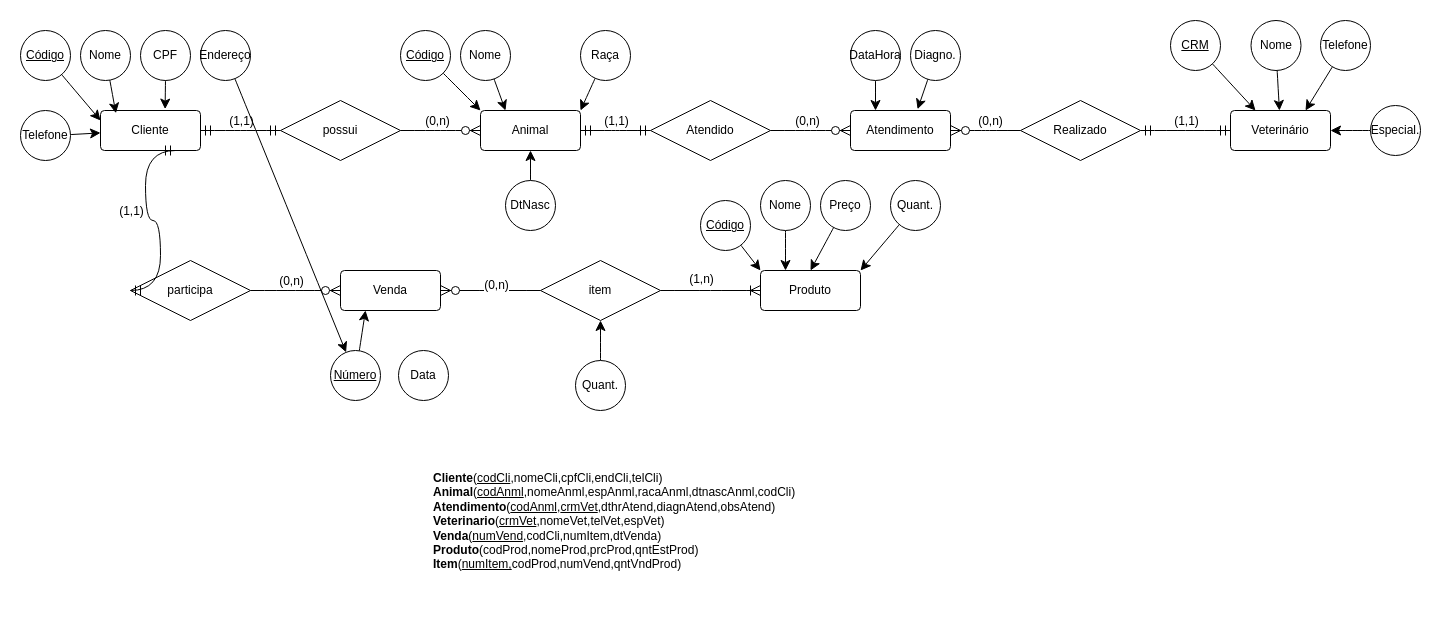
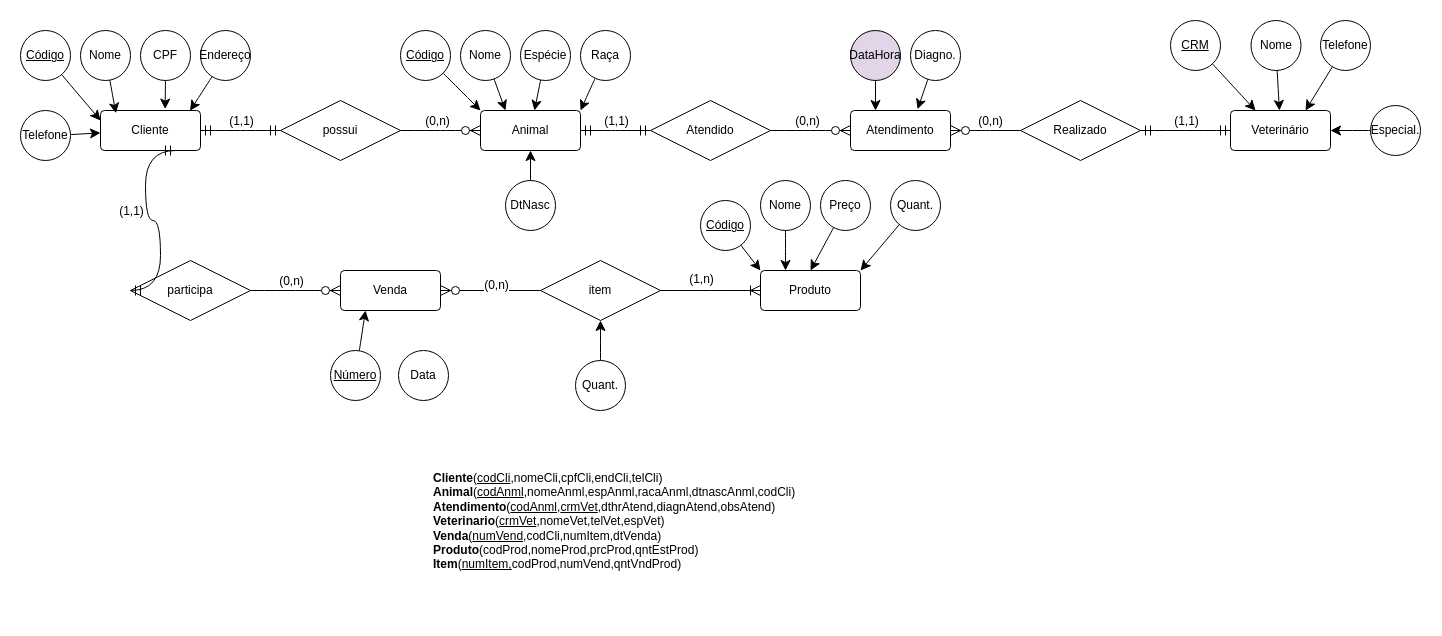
  <mxCell id="0" />
  <mxCell id="1" parent="0" />
  <mxCell id="2" value="Cliente" style="rounded=1;arcSize=10;whiteSpace=wrap;html=1;align=center;" vertex="1" parent="1"><mxGeometry x="100" y="110" width="100" height="40" as="geometry" /></mxCell>
  <mxCell id="3" value="Animal" style="rounded=1;arcSize=10;whiteSpace=wrap;html=1;align=center;" vertex="1" parent="1"><mxGeometry x="480" y="110" width="100" height="40" as="geometry" /></mxCell>
  <mxCell id="4" value="Veterinário" style="rounded=1;arcSize=10;whiteSpace=wrap;html=1;align=center;" vertex="1" parent="1"><mxGeometry x="1230" y="110" width="100" height="40" as="geometry" /></mxCell>
  <mxCell id="5" value="Produto" style="rounded=1;arcSize=10;whiteSpace=wrap;html=1;align=center;" vertex="1" parent="1"><mxGeometry x="760" y="270" width="100" height="40" as="geometry" /></mxCell>
  <mxCell id="6" value="Venda" style="rounded=1;arcSize=10;whiteSpace=wrap;html=1;align=center;" vertex="1" parent="1"><mxGeometry x="340" y="270" width="100" height="40" as="geometry" /></mxCell>
  <mxCell id="7" value="possui" style="shape=rhombus;perimeter=rhombusPerimeter;whiteSpace=wrap;html=1;align=center;" vertex="1" parent="1"><mxGeometry x="280" y="100" width="120" height="60" as="geometry" /></mxCell>
  <mxCell id="8" value="" style="edgeStyle=entityRelationEdgeStyle;fontSize=12;html=1;endArrow=ERzeroToMany;endFill=1;rounded=0;startSize=8;endSize=8;curved=1;exitX=1;exitY=0.5;exitDx=0;exitDy=0;" edge="1" parent="1" source="7"><mxGeometry width="100" height="100" relative="1" as="geometry"><mxPoint x="410" y="120" as="sourcePoint" /><mxPoint x="480" y="130" as="targetPoint" /></mxGeometry></mxCell>
  <mxCell id="9" value="(0,n)" style="edgeLabel;html=1;align=center;verticalAlign=middle;resizable=0;points=[];fontSize=12;" vertex="1" connectable="0" parent="8"><mxGeometry x="-0.108" y="2" relative="1" as="geometry"><mxPoint y="-8" as="offset" /></mxGeometry></mxCell>
  <mxCell id="10" value="" style="edgeStyle=entityRelationEdgeStyle;fontSize=12;html=1;endArrow=ERmandOne;startArrow=ERmandOne;rounded=0;startSize=8;endSize=8;curved=1;exitX=1;exitY=0.5;exitDx=0;exitDy=0;entryX=0;entryY=0.5;entryDx=0;entryDy=0;" edge="1" parent="1" source="2" target="7"><mxGeometry width="100" height="100" relative="1" as="geometry"><mxPoint x="250" y="250" as="sourcePoint" /><mxPoint x="350" y="150" as="targetPoint" /></mxGeometry></mxCell>
  <mxCell id="11" value="(1,1)" style="edgeLabel;html=1;align=center;verticalAlign=middle;resizable=0;points=[];fontSize=12;" vertex="1" connectable="0" parent="10"><mxGeometry x="-0.008" y="1" relative="1" as="geometry"><mxPoint y="-9" as="offset" /></mxGeometry></mxCell>
  <mxCell id="12" value="Realizado" style="shape=rhombus;perimeter=rhombusPerimeter;whiteSpace=wrap;html=1;align=center;" vertex="1" parent="1"><mxGeometry x="1020" y="100" width="120" height="60" as="geometry" /></mxCell>
  <mxCell id="13" value="Atendimento" style="rounded=1;arcSize=10;whiteSpace=wrap;html=1;align=center;" vertex="1" parent="1"><mxGeometry x="850" y="110" width="100" height="40" as="geometry" /></mxCell>
  <mxCell id="14" value="Atendido" style="shape=rhombus;perimeter=rhombusPerimeter;whiteSpace=wrap;html=1;align=center;" vertex="1" parent="1"><mxGeometry x="650" y="100" width="120" height="60" as="geometry" /></mxCell>
  <mxCell id="15" value="" style="edgeStyle=entityRelationEdgeStyle;fontSize=12;html=1;endArrow=ERzeroToMany;endFill=1;rounded=0;startSize=8;endSize=8;curved=1;exitX=1;exitY=0.5;exitDx=0;exitDy=0;entryX=0;entryY=0.5;entryDx=0;entryDy=0;" edge="1" parent="1" source="14" target="13"><mxGeometry width="100" height="100" relative="1" as="geometry"><mxPoint x="410" y="140" as="sourcePoint" /><mxPoint x="490" y="140" as="targetPoint" /></mxGeometry></mxCell>
  <mxCell id="16" value="(0,n)" style="edgeLabel;html=1;align=center;verticalAlign=middle;resizable=0;points=[];fontSize=12;" vertex="1" connectable="0" parent="15"><mxGeometry x="-0.108" y="2" relative="1" as="geometry"><mxPoint y="-8" as="offset" /></mxGeometry></mxCell>
  <mxCell id="17" value="" style="edgeStyle=entityRelationEdgeStyle;fontSize=12;html=1;endArrow=ERzeroToMany;endFill=1;rounded=0;startSize=8;endSize=8;curved=1;exitX=0;exitY=0.5;exitDx=0;exitDy=0;entryX=1;entryY=0.5;entryDx=0;entryDy=0;" edge="1" parent="1" source="12" target="13"><mxGeometry width="100" height="100" relative="1" as="geometry"><mxPoint x="780" y="140" as="sourcePoint" /><mxPoint x="850" y="140" as="targetPoint" /></mxGeometry></mxCell>
  <mxCell id="18" value="(0,n)" style="edgeLabel;html=1;align=center;verticalAlign=middle;resizable=0;points=[];fontSize=12;" vertex="1" connectable="0" parent="17"><mxGeometry x="-0.108" y="2" relative="1" as="geometry"><mxPoint y="-12" as="offset" /></mxGeometry></mxCell>
  <mxCell id="19" value="" style="edgeStyle=entityRelationEdgeStyle;fontSize=12;html=1;endArrow=ERmandOne;startArrow=ERmandOne;rounded=0;startSize=8;endSize=8;curved=1;exitX=1;exitY=0.5;exitDx=0;exitDy=0;entryX=0;entryY=0.5;entryDx=0;entryDy=0;" edge="1" parent="1" source="12" target="4"><mxGeometry width="100" height="100" relative="1" as="geometry"><mxPoint x="1130" y="190" as="sourcePoint" /><mxPoint x="1210" y="190" as="targetPoint" /></mxGeometry></mxCell>
  <mxCell id="20" value="(1,1)" style="edgeLabel;html=1;align=center;verticalAlign=middle;resizable=0;points=[];fontSize=12;" vertex="1" connectable="0" parent="19"><mxGeometry x="-0.008" y="1" relative="1" as="geometry"><mxPoint y="-9" as="offset" /></mxGeometry></mxCell>
  <mxCell id="21" value="" style="edgeStyle=entityRelationEdgeStyle;fontSize=12;html=1;endArrow=ERmandOne;startArrow=ERmandOne;rounded=0;startSize=8;endSize=8;curved=1;exitX=1;exitY=0.5;exitDx=0;exitDy=0;entryX=0;entryY=0.5;entryDx=0;entryDy=0;" edge="1" parent="1" source="3" target="14"><mxGeometry width="100" height="100" relative="1" as="geometry"><mxPoint x="1150" y="140" as="sourcePoint" /><mxPoint x="1240" y="140" as="targetPoint" /></mxGeometry></mxCell>
  <mxCell id="22" value="(1,1)" style="edgeLabel;html=1;align=center;verticalAlign=middle;resizable=0;points=[];fontSize=12;" vertex="1" connectable="0" parent="21"><mxGeometry x="-0.008" y="1" relative="1" as="geometry"><mxPoint y="-9" as="offset" /></mxGeometry></mxCell>
  <mxCell id="23" value="item" style="shape=rhombus;perimeter=rhombusPerimeter;whiteSpace=wrap;html=1;align=center;" vertex="1" parent="1"><mxGeometry x="540" y="260" width="120" height="60" as="geometry" /></mxCell>
  <mxCell id="24" value="participa" style="shape=rhombus;perimeter=rhombusPerimeter;whiteSpace=wrap;html=1;align=center;" vertex="1" parent="1"><mxGeometry x="130" y="260" width="120" height="60" as="geometry" /></mxCell>
  <mxCell id="25" value="" style="edgeStyle=entityRelationEdgeStyle;fontSize=12;html=1;endArrow=ERmandOne;startArrow=ERmandOne;rounded=0;startSize=8;endSize=8;curved=1;exitX=0.75;exitY=1;exitDx=0;exitDy=0;entryX=0;entryY=0.5;entryDx=0;entryDy=0;" edge="1" parent="1" source="2" target="24"><mxGeometry width="100" height="100" relative="1" as="geometry"><mxPoint x="210" y="140" as="sourcePoint" /><mxPoint x="290" y="140" as="targetPoint" /></mxGeometry></mxCell>
  <mxCell id="26" value="(1,1)" style="edgeLabel;html=1;align=center;verticalAlign=middle;resizable=0;points=[];fontSize=12;" vertex="1" connectable="0" parent="25"><mxGeometry x="-0.008" y="1" relative="1" as="geometry"><mxPoint x="-22" y="-9" as="offset" /></mxGeometry></mxCell>
  <mxCell id="27" value="" style="edgeStyle=entityRelationEdgeStyle;fontSize=12;html=1;endArrow=ERzeroToMany;endFill=1;rounded=0;startSize=8;endSize=8;curved=1;exitX=1;exitY=0.5;exitDx=0;exitDy=0;entryX=0;entryY=0.5;entryDx=0;entryDy=0;" edge="1" parent="1" source="24" target="6"><mxGeometry width="100" height="100" relative="1" as="geometry"><mxPoint x="410" y="140" as="sourcePoint" /><mxPoint x="490" y="140" as="targetPoint" /></mxGeometry></mxCell>
  <mxCell id="28" value="(0,n)" style="edgeLabel;html=1;align=center;verticalAlign=middle;resizable=0;points=[];fontSize=12;" vertex="1" connectable="0" parent="27"><mxGeometry x="-0.108" y="2" relative="1" as="geometry"><mxPoint y="-8" as="offset" /></mxGeometry></mxCell>
  <mxCell id="29" value="" style="edgeStyle=entityRelationEdgeStyle;fontSize=12;html=1;endArrow=ERoneToMany;rounded=0;startSize=8;endSize=8;curved=1;exitX=1;exitY=0.5;exitDx=0;exitDy=0;entryX=0;entryY=0.5;entryDx=0;entryDy=0;" edge="1" parent="1" source="23" target="5"><mxGeometry width="100" height="100" relative="1" as="geometry"><mxPoint x="590" y="430" as="sourcePoint" /><mxPoint x="690" y="330" as="targetPoint" /></mxGeometry></mxCell>
  <mxCell id="30" value="(1,n)" style="edgeLabel;html=1;align=center;verticalAlign=middle;resizable=0;points=[];fontSize=12;" vertex="1" connectable="0" parent="29"><mxGeometry x="-0.209" y="5" relative="1" as="geometry"><mxPoint y="-7" as="offset" /></mxGeometry></mxCell>
  <mxCell id="31" value="" style="edgeStyle=entityRelationEdgeStyle;fontSize=12;html=1;endArrow=ERzeroToMany;endFill=1;rounded=0;startSize=8;endSize=8;curved=1;exitX=0;exitY=0.5;exitDx=0;exitDy=0;entryX=1;entryY=0.5;entryDx=0;entryDy=0;" edge="1" parent="1" source="23" target="6"><mxGeometry width="100" height="100" relative="1" as="geometry"><mxPoint x="780" y="140" as="sourcePoint" /><mxPoint x="860" y="140" as="targetPoint" /></mxGeometry></mxCell>
  <mxCell id="32" value="(0,n)" style="edgeLabel;html=1;align=center;verticalAlign=middle;resizable=0;points=[];fontSize=12;" vertex="1" connectable="0" parent="31"><mxGeometry x="-0.108" y="2" relative="1" as="geometry"><mxPoint y="-8" as="offset" /></mxGeometry></mxCell>
  <mxCell id="33" style="edgeStyle=none;curved=1;rounded=0;orthogonalLoop=1;jettySize=auto;html=1;entryX=0;entryY=0.25;entryDx=0;entryDy=0;fontSize=12;startSize=8;endSize=8;" edge="1" parent="1" source="34" target="2"><mxGeometry relative="1" as="geometry" /></mxCell>
  <mxCell id="34" value="Código" style="ellipse;whiteSpace=wrap;html=1;align=center;fontStyle=4;" vertex="1" parent="1"><mxGeometry x="20" width="50" height="50" as="geometry" y="30" /></mxCell>
  <mxCell id="35" value="Nome" style="ellipse;whiteSpace=wrap;html=1;align=center;" vertex="1" parent="1"><mxGeometry x="80" width="50" height="50" as="geometry" y="30" /></mxCell>
  <mxCell id="36" value="CPF" style="ellipse;whiteSpace=wrap;html=1;align=center;" vertex="1" parent="1"><mxGeometry x="140" width="50" height="50" as="geometry" y="30" /></mxCell>
  <mxCell id="37" value="Endereço" style="ellipse;whiteSpace=wrap;html=1;align=center;" vertex="1" parent="1"><mxGeometry x="200" width="50" height="50" as="geometry" y="30" /></mxCell>
  <mxCell id="38" style="edgeStyle=none;curved=1;rounded=0;orthogonalLoop=1;jettySize=auto;html=1;fontSize=12;startSize=8;endSize=8;" edge="1" parent="1" source="39" target="2"><mxGeometry relative="1" as="geometry" /></mxCell>
  <mxCell id="39" value="Telefone" style="ellipse;whiteSpace=wrap;html=1;align=center;" vertex="1" parent="1"><mxGeometry x="20" y="110" width="50" height="50" as="geometry" /></mxCell>
  <mxCell id="40" style="edgeStyle=none;curved=1;rounded=0;orthogonalLoop=1;jettySize=auto;html=1;entryX=0.154;entryY=0.069;entryDx=0;entryDy=0;entryPerimeter=0;fontSize=12;startSize=8;endSize=8;" edge="1" parent="1" source="35" target="2"><mxGeometry relative="1" as="geometry" /></mxCell>
  <mxCell id="41" style="edgeStyle=none;curved=1;rounded=0;orthogonalLoop=1;jettySize=auto;html=1;entryX=0.646;entryY=-0.035;entryDx=0;entryDy=0;entryPerimeter=0;fontSize=12;startSize=8;endSize=8;" edge="1" parent="1" source="36" target="2"><mxGeometry relative="1" as="geometry" /></mxCell>
- <mxCell id="42" style="edgeStyle=none;curved=1;rounded=0;orthogonalLoop=1;jettySize=auto;html=1;fontSize=12;startSize=8;endSize=8;" edge="1" parent="1" source="37" target="75"><mxGeometry relative="1" as="geometry" /></mxCell>
+ <mxCell id="42" style="edgeStyle=none;curved=1;rounded=0;orthogonalLoop=1;jettySize=auto;html=1;entryX=0.896;entryY=0.006;entryDx=0;entryDy=0;entryPerimeter=0;fontSize=12;startSize=8;endSize=8;" edge="1" parent="1" source="37" target="2"><mxGeometry relative="1" as="geometry" /></mxCell>
  <mxCell id="43" style="edgeStyle=none;curved=1;rounded=0;orthogonalLoop=1;jettySize=auto;html=1;entryX=0;entryY=0;entryDx=0;entryDy=0;fontSize=12;startSize=8;endSize=8;" edge="1" parent="1" source="44" target="3"><mxGeometry relative="1" as="geometry" /></mxCell>
  <mxCell id="44" value="Código" style="ellipse;whiteSpace=wrap;html=1;align=center;fontStyle=4;" vertex="1" parent="1"><mxGeometry x="400" width="50" height="50" as="geometry" y="30" /></mxCell>
  <mxCell id="45" style="edgeStyle=none;curved=1;rounded=0;orthogonalLoop=1;jettySize=auto;html=1;entryX=0.25;entryY=0;entryDx=0;entryDy=0;fontSize=12;startSize=8;endSize=8;" edge="1" parent="1" source="46" target="3"><mxGeometry relative="1" as="geometry" /></mxCell>
  <mxCell id="46" value="Nome" style="ellipse;whiteSpace=wrap;html=1;align=center;" vertex="1" parent="1"><mxGeometry x="460" width="50" height="50" as="geometry" y="30" /></mxCell>
+ <mxCell id="47" style="edgeStyle=none;curved=1;rounded=0;orthogonalLoop=1;jettySize=auto;html=1;fontSize=12;startSize=8;endSize=8;" edge="1" parent="1" source="48" target="3"><mxGeometry relative="1" as="geometry" /></mxCell>
+ <mxCell id="48" value="Espécie" style="ellipse;whiteSpace=wrap;html=1;align=center;" vertex="1" parent="1"><mxGeometry x="520" width="50" height="50" as="geometry" y="30" /></mxCell>
  <mxCell id="49" style="edgeStyle=none;curved=1;rounded=0;orthogonalLoop=1;jettySize=auto;html=1;entryX=1;entryY=0;entryDx=0;entryDy=0;fontSize=12;startSize=8;endSize=8;" edge="1" parent="1" source="50" target="3"><mxGeometry relative="1" as="geometry" /></mxCell>
  <mxCell id="50" value="Raça" style="ellipse;whiteSpace=wrap;html=1;align=center;" vertex="1" parent="1"><mxGeometry x="580" width="50" height="50" as="geometry" y="30" /></mxCell>
  <mxCell id="51" style="edgeStyle=none;curved=1;rounded=0;orthogonalLoop=1;jettySize=auto;html=1;entryX=0.5;entryY=1;entryDx=0;entryDy=0;fontSize=12;startSize=8;endSize=8;" edge="1" parent="1" source="52" target="3"><mxGeometry relative="1" as="geometry" /></mxCell>
  <mxCell id="52" value="DtNasc" style="ellipse;whiteSpace=wrap;html=1;align=center;" vertex="1" parent="1"><mxGeometry x="505" y="180" width="50" height="50" as="geometry" /></mxCell>
  <mxCell id="53" style="edgeStyle=none;curved=1;rounded=0;orthogonalLoop=1;jettySize=auto;html=1;entryX=0.25;entryY=0;entryDx=0;entryDy=0;fontSize=12;startSize=8;endSize=8;" edge="1" parent="1" source="54" target="4"><mxGeometry relative="1" as="geometry" /></mxCell>
  <mxCell id="54" value="CRM" style="ellipse;whiteSpace=wrap;html=1;align=center;fontStyle=4;" vertex="1" parent="1"><mxGeometry x="1170" y="20" width="50" height="50" as="geometry" /></mxCell>
  <mxCell id="55" style="edgeStyle=none;curved=1;rounded=0;orthogonalLoop=1;jettySize=auto;html=1;fontSize=12;startSize=8;endSize=8;" edge="1" parent="1" source="56" target="4"><mxGeometry relative="1" as="geometry" /></mxCell>
  <mxCell id="56" value="Nome" style="ellipse;whiteSpace=wrap;html=1;align=center;" vertex="1" parent="1"><mxGeometry x="1250.5" y="20" width="50" height="50" as="geometry" /></mxCell>
  <mxCell id="57" style="edgeStyle=none;curved=1;rounded=0;orthogonalLoop=1;jettySize=auto;html=1;entryX=0.75;entryY=0;entryDx=0;entryDy=0;fontSize=12;startSize=8;endSize=8;" edge="1" parent="1" source="58" target="4"><mxGeometry relative="1" as="geometry" /></mxCell>
  <mxCell id="58" value="Telefone" style="ellipse;whiteSpace=wrap;html=1;align=center;" vertex="1" parent="1"><mxGeometry x="1320" y="20" width="50" height="50" as="geometry" /></mxCell>
  <mxCell id="59" style="edgeStyle=none;curved=1;rounded=0;orthogonalLoop=1;jettySize=auto;html=1;entryX=1;entryY=0.5;entryDx=0;entryDy=0;fontSize=12;startSize=8;endSize=8;" edge="1" parent="1" source="60" target="4"><mxGeometry relative="1" as="geometry" /></mxCell>
  <mxCell id="60" value="Especial." style="ellipse;whiteSpace=wrap;html=1;align=center;" vertex="1" parent="1"><mxGeometry x="1370" y="105" width="50" height="50" as="geometry" /></mxCell>
  <mxCell id="61" style="edgeStyle=none;curved=1;rounded=0;orthogonalLoop=1;jettySize=auto;html=1;entryX=0.25;entryY=0;entryDx=0;entryDy=0;fontSize=12;startSize=8;endSize=8;" edge="1" parent="1" source="62" target="13"><mxGeometry relative="1" as="geometry" /></mxCell>
- <mxCell id="62" value="DataHora" style="ellipse;whiteSpace=wrap;html=1;align=center;" vertex="1" parent="1"><mxGeometry x="850" width="50" height="50" as="geometry" y="30" /></mxCell>
+ <mxCell id="62" value="DataHora" style="ellipse;whiteSpace=wrap;html=1;align=center;fillColor=#e1d5e7;" vertex="1" parent="1"><mxGeometry x="850" width="50" height="50" as="geometry" y="30" /></mxCell>
  <mxCell id="63" value="Diagno." style="ellipse;whiteSpace=wrap;html=1;align=center;" vertex="1" parent="1"><mxGeometry x="910" width="50" height="50" as="geometry" y="30" /></mxCell>
  <mxCell id="64" style="edgeStyle=none;curved=1;rounded=0;orthogonalLoop=1;jettySize=auto;html=1;entryX=0.671;entryY=-0.031;entryDx=0;entryDy=0;entryPerimeter=0;fontSize=12;startSize=8;endSize=8;" edge="1" parent="1" source="63" target="13"><mxGeometry relative="1" as="geometry" /></mxCell>
  <mxCell id="65" style="edgeStyle=none;curved=1;rounded=0;orthogonalLoop=1;jettySize=auto;html=1;entryX=0;entryY=0;entryDx=0;entryDy=0;fontSize=12;startSize=8;endSize=8;" edge="1" parent="1" source="66" target="5"><mxGeometry relative="1" as="geometry" /></mxCell>
  <mxCell id="66" value="Código" style="ellipse;whiteSpace=wrap;html=1;align=center;fontStyle=4;" vertex="1" parent="1"><mxGeometry x="700" y="200" width="50" height="50" as="geometry" /></mxCell>
  <mxCell id="67" style="edgeStyle=none;curved=1;rounded=0;orthogonalLoop=1;jettySize=auto;html=1;entryX=0.25;entryY=0;entryDx=0;entryDy=0;fontSize=12;startSize=8;endSize=8;" edge="1" parent="1" source="68" target="5"><mxGeometry relative="1" as="geometry" /></mxCell>
  <mxCell id="68" value="Nome" style="ellipse;whiteSpace=wrap;html=1;align=center;" vertex="1" parent="1"><mxGeometry x="760" y="180" width="50" height="50" as="geometry" /></mxCell>
  <mxCell id="69" style="edgeStyle=none;curved=1;rounded=0;orthogonalLoop=1;jettySize=auto;html=1;entryX=0.5;entryY=0;entryDx=0;entryDy=0;fontSize=12;startSize=8;endSize=8;" edge="1" parent="1" source="70" target="5"><mxGeometry relative="1" as="geometry" /></mxCell>
  <mxCell id="70" value="Preço" style="ellipse;whiteSpace=wrap;html=1;align=center;" vertex="1" parent="1"><mxGeometry x="820" y="180" width="50" height="50" as="geometry" /></mxCell>
  <mxCell id="71" style="edgeStyle=none;curved=1;rounded=0;orthogonalLoop=1;jettySize=auto;html=1;entryX=1;entryY=0;entryDx=0;entryDy=0;fontSize=12;startSize=8;endSize=8;" edge="1" parent="1" source="72" target="5"><mxGeometry relative="1" as="geometry" /></mxCell>
  <mxCell id="72" value="Quant." style="ellipse;whiteSpace=wrap;html=1;align=center;" vertex="1" parent="1"><mxGeometry x="890" y="180" width="50" height="50" as="geometry" /></mxCell>
  <mxCell id="73" style="edgeStyle=none;curved=1;rounded=0;orthogonalLoop=1;jettySize=auto;html=1;entryX=0.5;entryY=1;entryDx=0;entryDy=0;fontSize=12;startSize=8;endSize=8;" edge="1" parent="1" source="74" target="23"><mxGeometry relative="1" as="geometry" /></mxCell>
  <mxCell id="74" value="Quant." style="ellipse;whiteSpace=wrap;html=1;align=center;" vertex="1" parent="1"><mxGeometry x="575" y="360" width="50" height="50" as="geometry" /></mxCell>
  <mxCell id="75" value="Número" style="ellipse;whiteSpace=wrap;html=1;align=center;fontStyle=4;" vertex="1" parent="1"><mxGeometry x="330" y="350" width="50" height="50" as="geometry" /></mxCell>
  <mxCell id="76" value="Data" style="ellipse;whiteSpace=wrap;html=1;align=center;" vertex="1" parent="1"><mxGeometry x="398" y="350" width="50" height="50" as="geometry" /></mxCell>
  <mxCell id="77" style="edgeStyle=none;curved=1;rounded=0;orthogonalLoop=1;jettySize=auto;html=1;entryX=0.25;entryY=1;entryDx=0;entryDy=0;fontSize=12;startSize=8;endSize=8;" edge="1" parent="1" source="75" target="6"><mxGeometry relative="1" as="geometry" /></mxCell>
  <mxCell id="78" value="&lt;b&gt;Cliente&lt;/b&gt;(&lt;u&gt;codCli&lt;/u&gt;,nomeCli,cpfCli,endCli,telCli)&lt;div&gt;&lt;b&gt;Animal&lt;/b&gt;(&lt;u&gt;codAnml&lt;/u&gt;,nomeAnml,espAnml,racaAnml,dtnascAnml,codCli)&lt;/div&gt;&lt;div&gt;&lt;b&gt;Atendimento&lt;/b&gt;(&lt;u&gt;codAnml&lt;/u&gt;,&lt;u&gt;crmVet&lt;/u&gt;,dthrAtend,diagnAtend,obsAtend)&lt;/div&gt;&lt;div&gt;&lt;b&gt;Veterinario&lt;/b&gt;(&lt;u&gt;crmVet&lt;/u&gt;,nomeVet,telVet,espVet)&lt;/div&gt;&lt;div&gt;&lt;b&gt;Venda&lt;/b&gt;(&lt;u&gt;numVend&lt;/u&gt;,codCli,numItem,dtVenda)&lt;/div&gt;&lt;div&gt;&lt;b&gt;Produto&lt;/b&gt;(codProd,nomeProd,prcProd,qntEstProd)&lt;/div&gt;&lt;div&gt;&lt;b&gt;Item&lt;/b&gt;(&lt;u&gt;numItem,&lt;/u&gt;codProd,numVend,qntVndProd)&lt;/div&gt;&lt;div&gt;&lt;br&gt;&lt;/div&gt;" style="text;strokeColor=none;fillColor=none;spacingLeft=4;spacingRight=4;overflow=hidden;rotatable=0;points=[[0,0.5],[1,0.5]];portConstraint=eastwest;fontSize=12;whiteSpace=wrap;html=1;" vertex="1" parent="1"><mxGeometry x="427" y="464" width="410" height="150" as="geometry" /></mxCell>
